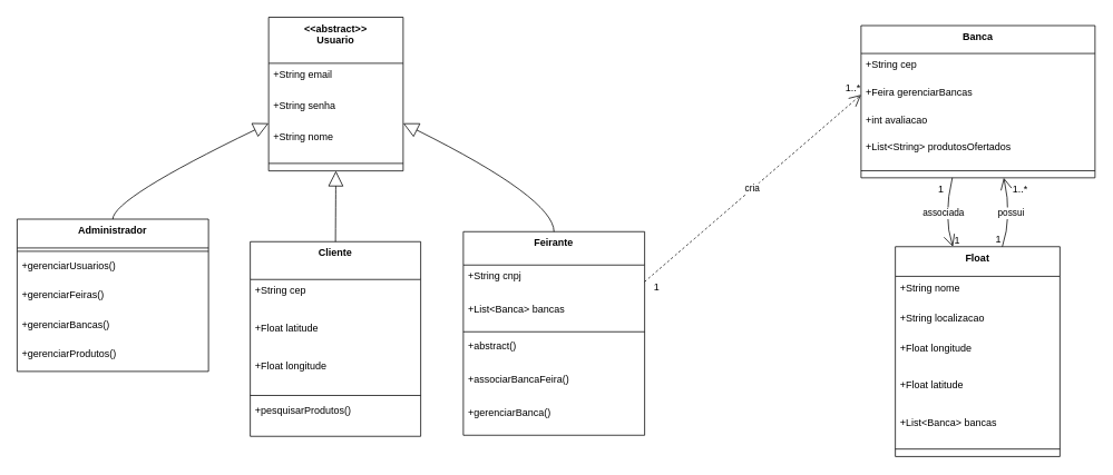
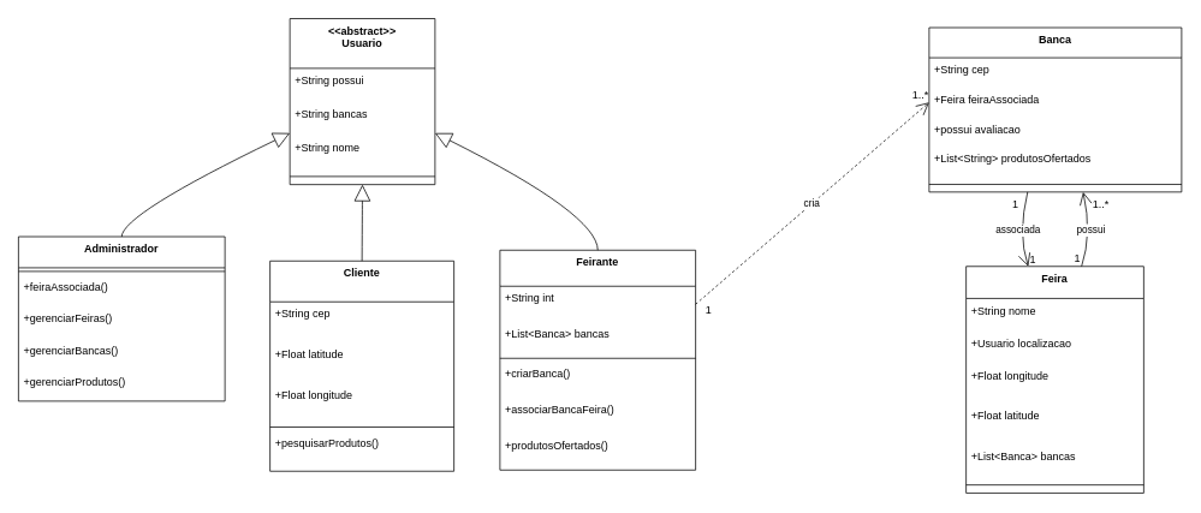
  <mxCell id="0" />
  <mxCell id="1" parent="0" />
  <mxCell id="2" value="&lt;&lt;abstract&gt;&gt;&#10;Usuario" style="swimlane;fontStyle=1;align=center;verticalAlign=top;childLayout=stackLayout;horizontal=1;startSize=55.2;horizontalStack=0;resizeParent=1;resizeParentMax=0;resizeLast=0;collapsible=0;marginBottom=0;" vertex="1" parent="1"><mxGeometry x="321" y="20" width="161" height="184.2" as="geometry" /></mxCell>
- <mxCell id="3" value="+String email" style="text;strokeColor=none;fillColor=none;align=left;verticalAlign=top;spacingLeft=4;spacingRight=4;overflow=hidden;rotatable=0;points=[[0,0.5],[1,0.5]];portConstraint=eastwest;" vertex="1" parent="2"><mxGeometry y="55.2" width="161" height="37" as="geometry" /></mxCell>
- <mxCell id="4" value="+String senha" style="text;strokeColor=none;fillColor=none;align=left;verticalAlign=top;spacingLeft=4;spacingRight=4;overflow=hidden;rotatable=0;points=[[0,0.5],[1,0.5]];portConstraint=eastwest;" vertex="1" parent="2"><mxGeometry y="92.2" width="161" height="37" as="geometry" /></mxCell>
+ <mxCell id="3" value="+String possui" style="text;strokeColor=none;fillColor=none;align=left;verticalAlign=top;spacingLeft=4;spacingRight=4;overflow=hidden;rotatable=0;points=[[0,0.5],[1,0.5]];portConstraint=eastwest;" vertex="1" parent="2"><mxGeometry y="55.2" width="161" height="37" as="geometry" /></mxCell>
+ <mxCell id="4" value="+String bancas" style="text;strokeColor=none;fillColor=none;align=left;verticalAlign=top;spacingLeft=4;spacingRight=4;overflow=hidden;rotatable=0;points=[[0,0.5],[1,0.5]];portConstraint=eastwest;" vertex="1" parent="2"><mxGeometry y="92.2" width="161" height="37" as="geometry" /></mxCell>
  <mxCell id="5" value="+String nome" style="text;strokeColor=none;fillColor=none;align=left;verticalAlign=top;spacingLeft=4;spacingRight=4;overflow=hidden;rotatable=0;points=[[0,0.5],[1,0.5]];portConstraint=eastwest;" vertex="1" parent="2"><mxGeometry y="129.2" width="161" height="37" as="geometry" /></mxCell>
  <mxCell id="6" style="line;strokeWidth=1;fillColor=none;align=left;verticalAlign=middle;spacingTop=-1;spacingLeft=3;spacingRight=3;rotatable=0;labelPosition=right;points=[];portConstraint=eastwest;strokeColor=inherit;" vertex="1" parent="2"><mxGeometry y="166.2" width="161" height="18" as="geometry" /></mxCell>
  <mxCell id="7" value="Administrador" style="swimlane;fontStyle=1;align=center;verticalAlign=top;childLayout=stackLayout;horizontal=1;startSize=34.545;horizontalStack=0;resizeParent=1;resizeParentMax=0;resizeLast=0;collapsible=0;marginBottom=0;" vertex="1" parent="1"><mxGeometry x="20" y="262" width="229" height="182.545" as="geometry" /></mxCell>
  <mxCell id="8" style="line;strokeWidth=1;fillColor=none;align=left;verticalAlign=middle;spacingTop=-1;spacingLeft=3;spacingRight=3;rotatable=0;labelPosition=right;points=[];portConstraint=eastwest;strokeColor=inherit;" vertex="1" parent="7"><mxGeometry y="34.545" width="229" height="8" as="geometry" /></mxCell>
- <mxCell id="9" value="+gerenciarUsuarios()" style="text;strokeColor=none;fillColor=none;align=left;verticalAlign=top;spacingLeft=4;spacingRight=4;overflow=hidden;rotatable=0;points=[[0,0.5],[1,0.5]];portConstraint=eastwest;" vertex="1" parent="7"><mxGeometry y="42.545" width="229" height="35" as="geometry" /></mxCell>
+ <mxCell id="9" value="+feiraAssociada()" style="text;strokeColor=none;fillColor=none;align=left;verticalAlign=top;spacingLeft=4;spacingRight=4;overflow=hidden;rotatable=0;points=[[0,0.5],[1,0.5]];portConstraint=eastwest;" vertex="1" parent="7"><mxGeometry y="42.545" width="229" height="35" as="geometry" /></mxCell>
  <mxCell id="10" value="+gerenciarFeiras()" style="text;strokeColor=none;fillColor=none;align=left;verticalAlign=top;spacingLeft=4;spacingRight=4;overflow=hidden;rotatable=0;points=[[0,0.5],[1,0.5]];portConstraint=eastwest;" vertex="1" parent="7"><mxGeometry y="77.545" width="229" height="35" as="geometry" /></mxCell>
  <mxCell id="11" value="+gerenciarBancas()" style="text;strokeColor=none;fillColor=none;align=left;verticalAlign=top;spacingLeft=4;spacingRight=4;overflow=hidden;rotatable=0;points=[[0,0.5],[1,0.5]];portConstraint=eastwest;" vertex="1" parent="7"><mxGeometry y="112.545" width="229" height="35" as="geometry" /></mxCell>
  <mxCell id="12" value="+gerenciarProdutos()" style="text;strokeColor=none;fillColor=none;align=left;verticalAlign=top;spacingLeft=4;spacingRight=4;overflow=hidden;rotatable=0;points=[[0,0.5],[1,0.5]];portConstraint=eastwest;" vertex="1" parent="7"><mxGeometry y="147.545" width="229" height="35" as="geometry" /></mxCell>
  <mxCell id="13" value="Cliente" style="swimlane;fontStyle=1;align=center;verticalAlign=top;childLayout=stackLayout;horizontal=1;startSize=45.333;horizontalStack=0;resizeParent=1;resizeParentMax=0;resizeLast=0;collapsible=0;marginBottom=0;" vertex="1" parent="1"><mxGeometry x="299" y="289" width="204" height="233.333" as="geometry" /></mxCell>
  <mxCell id="14" value="+String cep" style="text;strokeColor=none;fillColor=none;align=left;verticalAlign=top;spacingLeft=4;spacingRight=4;overflow=hidden;rotatable=0;points=[[0,0.5],[1,0.5]];portConstraint=eastwest;" vertex="1" parent="13"><mxGeometry y="45.333" width="204" height="45" as="geometry" /></mxCell>
  <mxCell id="15" value="+Float latitude" style="text;strokeColor=none;fillColor=none;align=left;verticalAlign=top;spacingLeft=4;spacingRight=4;overflow=hidden;rotatable=0;points=[[0,0.5],[1,0.5]];portConstraint=eastwest;" vertex="1" parent="13"><mxGeometry y="90.333" width="204" height="45" as="geometry" /></mxCell>
  <mxCell id="16" value="+Float longitude" style="text;strokeColor=none;fillColor=none;align=left;verticalAlign=top;spacingLeft=4;spacingRight=4;overflow=hidden;rotatable=0;points=[[0,0.5],[1,0.5]];portConstraint=eastwest;" vertex="1" parent="13"><mxGeometry y="135.333" width="204" height="45" as="geometry" /></mxCell>
  <mxCell id="17" style="line;strokeWidth=1;fillColor=none;align=left;verticalAlign=middle;spacingTop=-1;spacingLeft=3;spacingRight=3;rotatable=0;labelPosition=right;points=[];portConstraint=eastwest;strokeColor=inherit;" vertex="1" parent="13"><mxGeometry y="180.333" width="204" height="8" as="geometry" /></mxCell>
  <mxCell id="18" value="+pesquisarProdutos()" style="text;strokeColor=none;fillColor=none;align=left;verticalAlign=top;spacingLeft=4;spacingRight=4;overflow=hidden;rotatable=0;points=[[0,0.5],[1,0.5]];portConstraint=eastwest;" vertex="1" parent="13"><mxGeometry y="188.333" width="204" height="45" as="geometry" /></mxCell>
  <mxCell id="19" value="Feirante" style="swimlane;fontStyle=1;align=center;verticalAlign=top;childLayout=stackLayout;horizontal=1;startSize=40;horizontalStack=0;resizeParent=1;resizeParentMax=0;resizeLast=0;collapsible=0;marginBottom=0;" vertex="1" parent="1"><mxGeometry x="554" y="277" width="217" height="244" as="geometry" /></mxCell>
- <mxCell id="20" value="+String cnpj" style="text;strokeColor=none;fillColor=none;align=left;verticalAlign=top;spacingLeft=4;spacingRight=4;overflow=hidden;rotatable=0;points=[[0,0.5],[1,0.5]];portConstraint=eastwest;" vertex="1" parent="19"><mxGeometry y="40" width="217" height="40" as="geometry" /></mxCell>
+ <mxCell id="20" value="+String int" style="text;strokeColor=none;fillColor=none;align=left;verticalAlign=top;spacingLeft=4;spacingRight=4;overflow=hidden;rotatable=0;points=[[0,0.5],[1,0.5]];portConstraint=eastwest;" vertex="1" parent="19"><mxGeometry y="40" width="217" height="40" as="geometry" /></mxCell>
  <mxCell id="21" value="+List&lt;Banca&gt; bancas" style="text;strokeColor=none;fillColor=none;align=left;verticalAlign=top;spacingLeft=4;spacingRight=4;overflow=hidden;rotatable=0;points=[[0,0.5],[1,0.5]];portConstraint=eastwest;" vertex="1" parent="19"><mxGeometry y="80" width="217" height="36" as="geometry" /></mxCell>
  <mxCell id="22" style="line;strokeWidth=1;fillColor=none;align=left;verticalAlign=middle;spacingTop=-1;spacingLeft=3;spacingRight=3;rotatable=0;labelPosition=right;points=[];portConstraint=eastwest;strokeColor=inherit;" vertex="1" parent="19"><mxGeometry y="116" width="217" height="8" as="geometry" /></mxCell>
- <mxCell id="23" value="+abstract()" style="text;strokeColor=none;fillColor=none;align=left;verticalAlign=top;spacingLeft=4;spacingRight=4;overflow=hidden;rotatable=0;points=[[0,0.5],[1,0.5]];portConstraint=eastwest;" vertex="1" parent="19"><mxGeometry y="124" width="217" height="40" as="geometry" /></mxCell>
+ <mxCell id="23" value="+criarBanca()" style="text;strokeColor=none;fillColor=none;align=left;verticalAlign=top;spacingLeft=4;spacingRight=4;overflow=hidden;rotatable=0;points=[[0,0.5],[1,0.5]];portConstraint=eastwest;" vertex="1" parent="19"><mxGeometry y="124" width="217" height="40" as="geometry" /></mxCell>
  <mxCell id="24" value="+associarBancaFeira()" style="text;strokeColor=none;fillColor=none;align=left;verticalAlign=top;spacingLeft=4;spacingRight=4;overflow=hidden;rotatable=0;points=[[0,0.5],[1,0.5]];portConstraint=eastwest;" vertex="1" parent="19"><mxGeometry y="164" width="217" height="40" as="geometry" /></mxCell>
- <mxCell id="25" value="+gerenciarBanca()" style="text;strokeColor=none;fillColor=none;align=left;verticalAlign=top;spacingLeft=4;spacingRight=4;overflow=hidden;rotatable=0;points=[[0,0.5],[1,0.5]];portConstraint=eastwest;" vertex="1" parent="19"><mxGeometry y="204" width="217" height="40" as="geometry" /></mxCell>
+ <mxCell id="25" value="+produtosOfertados()" style="text;strokeColor=none;fillColor=none;align=left;verticalAlign=top;spacingLeft=4;spacingRight=4;overflow=hidden;rotatable=0;points=[[0,0.5],[1,0.5]];portConstraint=eastwest;" vertex="1" parent="19"><mxGeometry y="204" width="217" height="40" as="geometry" /></mxCell>
  <mxCell id="26" value="Banca" style="swimlane;fontStyle=1;align=center;verticalAlign=top;childLayout=stackLayout;horizontal=1;startSize=33.455;horizontalStack=0;resizeParent=1;resizeParentMax=0;resizeLast=0;collapsible=0;marginBottom=0;" vertex="1" parent="1"><mxGeometry x="1030" y="30" width="280" height="182.455" as="geometry" /></mxCell>
  <mxCell id="27" value="+String cep" style="text;strokeColor=none;fillColor=none;align=left;verticalAlign=top;spacingLeft=4;spacingRight=4;overflow=hidden;rotatable=0;points=[[0,0.5],[1,0.5]];portConstraint=eastwest;" vertex="1" parent="26"><mxGeometry y="33.455" width="280" height="33" as="geometry" /></mxCell>
- <mxCell id="28" value="+Feira gerenciarBancas" style="text;strokeColor=none;fillColor=none;align=left;verticalAlign=top;spacingLeft=4;spacingRight=4;overflow=hidden;rotatable=0;points=[[0,0.5],[1,0.5]];portConstraint=eastwest;" vertex="1" parent="26"><mxGeometry y="66.455" width="280" height="33" as="geometry" /></mxCell>
- <mxCell id="29" value="+int avaliacao" style="text;strokeColor=none;fillColor=none;align=left;verticalAlign=top;spacingLeft=4;spacingRight=4;overflow=hidden;rotatable=0;points=[[0,0.5],[1,0.5]];portConstraint=eastwest;" vertex="1" parent="26"><mxGeometry y="99.455" width="280" height="33" as="geometry" /></mxCell>
+ <mxCell id="28" value="+Feira feiraAssociada" style="text;strokeColor=none;fillColor=none;align=left;verticalAlign=top;spacingLeft=4;spacingRight=4;overflow=hidden;rotatable=0;points=[[0,0.5],[1,0.5]];portConstraint=eastwest;" vertex="1" parent="26"><mxGeometry y="66.455" width="280" height="33" as="geometry" /></mxCell>
+ <mxCell id="29" value="+possui avaliacao" style="text;strokeColor=none;fillColor=none;align=left;verticalAlign=top;spacingLeft=4;spacingRight=4;overflow=hidden;rotatable=0;points=[[0,0.5],[1,0.5]];portConstraint=eastwest;" vertex="1" parent="26"><mxGeometry y="99.455" width="280" height="33" as="geometry" /></mxCell>
  <mxCell id="30" value="+List&lt;String&gt; produtosOfertados" style="text;strokeColor=none;fillColor=none;align=left;verticalAlign=top;spacingLeft=4;spacingRight=4;overflow=hidden;rotatable=0;points=[[0,0.5],[1,0.5]];portConstraint=eastwest;" vertex="1" parent="26"><mxGeometry y="132.455" width="280" height="33" as="geometry" /></mxCell>
  <mxCell id="31" style="line;strokeWidth=1;fillColor=none;align=left;verticalAlign=middle;spacingTop=-1;spacingLeft=3;spacingRight=3;rotatable=0;labelPosition=right;points=[];portConstraint=eastwest;strokeColor=inherit;" vertex="1" parent="26"><mxGeometry y="165.455" width="280" height="17" as="geometry" /></mxCell>
- <mxCell id="32" value="Float" style="swimlane;fontStyle=1;align=center;verticalAlign=top;childLayout=stackLayout;horizontal=1;startSize=35.556;horizontalStack=0;resizeParent=1;resizeParentMax=0;resizeLast=0;collapsible=0;marginBottom=0;" vertex="1" parent="1"><mxGeometry x="1071" y="295" width="197" height="251.556" as="geometry" /></mxCell>
+ <mxCell id="32" value="Feira" style="swimlane;fontStyle=1;align=center;verticalAlign=top;childLayout=stackLayout;horizontal=1;startSize=35.556;horizontalStack=0;resizeParent=1;resizeParentMax=0;resizeLast=0;collapsible=0;marginBottom=0;" vertex="1" parent="1"><mxGeometry x="1071" y="295" width="197" height="251.556" as="geometry" /></mxCell>
  <mxCell id="33" value="+String nome" style="text;strokeColor=none;fillColor=none;align=left;verticalAlign=top;spacingLeft=4;spacingRight=4;overflow=hidden;rotatable=0;points=[[0,0.5],[1,0.5]];portConstraint=eastwest;" vertex="1" parent="32"><mxGeometry y="35.556" width="197" height="36" as="geometry" /></mxCell>
- <mxCell id="34" value="+String localizacao" style="text;strokeColor=none;fillColor=none;align=left;verticalAlign=top;spacingLeft=4;spacingRight=4;overflow=hidden;rotatable=0;points=[[0,0.5],[1,0.5]];portConstraint=eastwest;" vertex="1" parent="32"><mxGeometry y="71.556" width="197" height="36" as="geometry" /></mxCell>
+ <mxCell id="34" value="+Usuario localizacao" style="text;strokeColor=none;fillColor=none;align=left;verticalAlign=top;spacingLeft=4;spacingRight=4;overflow=hidden;rotatable=0;points=[[0,0.5],[1,0.5]];portConstraint=eastwest;" vertex="1" parent="32"><mxGeometry y="71.556" width="197" height="36" as="geometry" /></mxCell>
  <mxCell id="35" value="+Float longitude" style="text;strokeColor=none;fillColor=none;align=left;verticalAlign=top;spacingLeft=4;spacingRight=4;overflow=hidden;rotatable=0;points=[[0,0.5],[1,0.5]];portConstraint=eastwest;" vertex="1" parent="32"><mxGeometry y="107.556" width="197" height="45" as="geometry" /></mxCell>
  <mxCell id="36" value="+Float latitude" style="text;strokeColor=none;fillColor=none;align=left;verticalAlign=top;spacingLeft=4;spacingRight=4;overflow=hidden;rotatable=0;points=[[0,0.5],[1,0.5]];portConstraint=eastwest;" vertex="1" parent="32"><mxGeometry y="152.556" width="197" height="45" as="geometry" /></mxCell>
  <mxCell id="37" value="+List&lt;Banca&gt; bancas" style="text;strokeColor=none;fillColor=none;align=left;verticalAlign=top;spacingLeft=4;spacingRight=4;overflow=hidden;rotatable=0;points=[[0,0.5],[1,0.5]];portConstraint=eastwest;" vertex="1" parent="32"><mxGeometry y="197.556" width="197" height="36" as="geometry" /></mxCell>
  <mxCell id="38" style="line;strokeWidth=1;fillColor=none;align=left;verticalAlign=middle;spacingTop=-1;spacingLeft=3;spacingRight=3;rotatable=0;labelPosition=right;points=[];portConstraint=eastwest;strokeColor=inherit;" vertex="1" parent="32"><mxGeometry y="233.556" width="197" height="18" as="geometry" /></mxCell>
  <mxCell id="39" value="" style="curved=1;startArrow=block;startSize=16;startFill=0;endArrow=none;exitX=0;exitY=0.69;entryX=0.5;entryY=0;rounded=0;" edge="1" parent="1" source="2" target="7"><mxGeometry relative="1" as="geometry"><Array as="points"><mxPoint x="135" y="237" /></Array></mxGeometry></mxCell>
  <mxCell id="40" value="" style="curved=1;startArrow=block;startSize=16;startFill=0;endArrow=none;exitX=0.5;exitY=1;entryX=0.5;entryY=0;rounded=0;" edge="1" parent="1" source="2" target="13"><mxGeometry relative="1" as="geometry"><Array as="points" /></mxGeometry></mxCell>
  <mxCell id="41" value="" style="curved=1;startArrow=block;startSize=16;startFill=0;endArrow=none;exitX=1;exitY=0.69;entryX=0.5;entryY=0;rounded=0;" edge="1" parent="1" source="2" target="19"><mxGeometry relative="1" as="geometry"><Array as="points"><mxPoint x="662" y="237" /></Array></mxGeometry></mxCell>
  <mxCell id="42" value="possui" style="curved=1;startArrow=none;endArrow=open;endSize=12;exitX=0.65;exitY=0;entryX=0.61;entryY=1;rounded=0;" edge="1" parent="1" source="32" target="26"><mxGeometry relative="1" as="geometry"><Array as="points"><mxPoint x="1211" y="259" /></Array></mxGeometry></mxCell>
  <mxCell id="43" value="1" style="edgeLabel;resizable=0;labelBackgroundColor=none;fontSize=12;align=right;verticalAlign=bottom;" vertex="1" parent="42"><mxGeometry x="-1" relative="1" as="geometry" /></mxCell>
  <mxCell id="44" value="1..*" style="edgeLabel;resizable=0;labelBackgroundColor=none;fontSize=12;align=left;verticalAlign=top;" vertex="1" parent="42"><mxGeometry x="1" relative="1" as="geometry"><mxPoint x="9" as="offset" /></mxGeometry></mxCell>
  <mxCell id="45" value="associada" style="curved=1;startArrow=none;endArrow=open;endSize=12;exitX=0.39;exitY=1;entryX=0.35;entryY=0;rounded=0;" edge="1" parent="1" source="26" target="32"><mxGeometry relative="1" as="geometry"><Array as="points"><mxPoint x="1128" y="259" /></Array></mxGeometry></mxCell>
  <mxCell id="46" value="1" style="edgeLabel;resizable=0;labelBackgroundColor=none;fontSize=12;align=right;verticalAlign=top;" vertex="1" parent="45"><mxGeometry x="-1" relative="1" as="geometry"><mxPoint x="-9" as="offset" /></mxGeometry></mxCell>
  <mxCell id="47" value="1" style="edgeLabel;resizable=0;labelBackgroundColor=none;fontSize=12;align=left;verticalAlign=bottom;" vertex="1" parent="45"><mxGeometry x="1" relative="1" as="geometry" /></mxCell>
  <mxCell id="48" value="cria" style="curved=1;startArrow=none;endArrow=open;endSize=12;exitX=1;exitY=0.5;entryX=0;entryY=0.5;rounded=0;exitDx=0;exitDy=0;entryDx=0;entryDy=0;dashed=1;" edge="1" parent="1" source="20" target="28"><mxGeometry relative="1" as="geometry"><Array as="points" /></mxGeometry></mxCell>
  <mxCell id="49" value="1" style="edgeLabel;resizable=0;labelBackgroundColor=none;fontSize=12;align=right;verticalAlign=top;" vertex="1" parent="48"><mxGeometry x="-1" relative="1" as="geometry"><mxPoint x="19" y="-7" as="offset" /></mxGeometry></mxCell>
  <mxCell id="50" value="1..*" style="edgeLabel;resizable=0;labelBackgroundColor=none;fontSize=12;align=left;verticalAlign=bottom;" vertex="1" parent="48"><mxGeometry x="1" relative="1" as="geometry"><mxPoint x="-20" as="offset" /></mxGeometry></mxCell>
